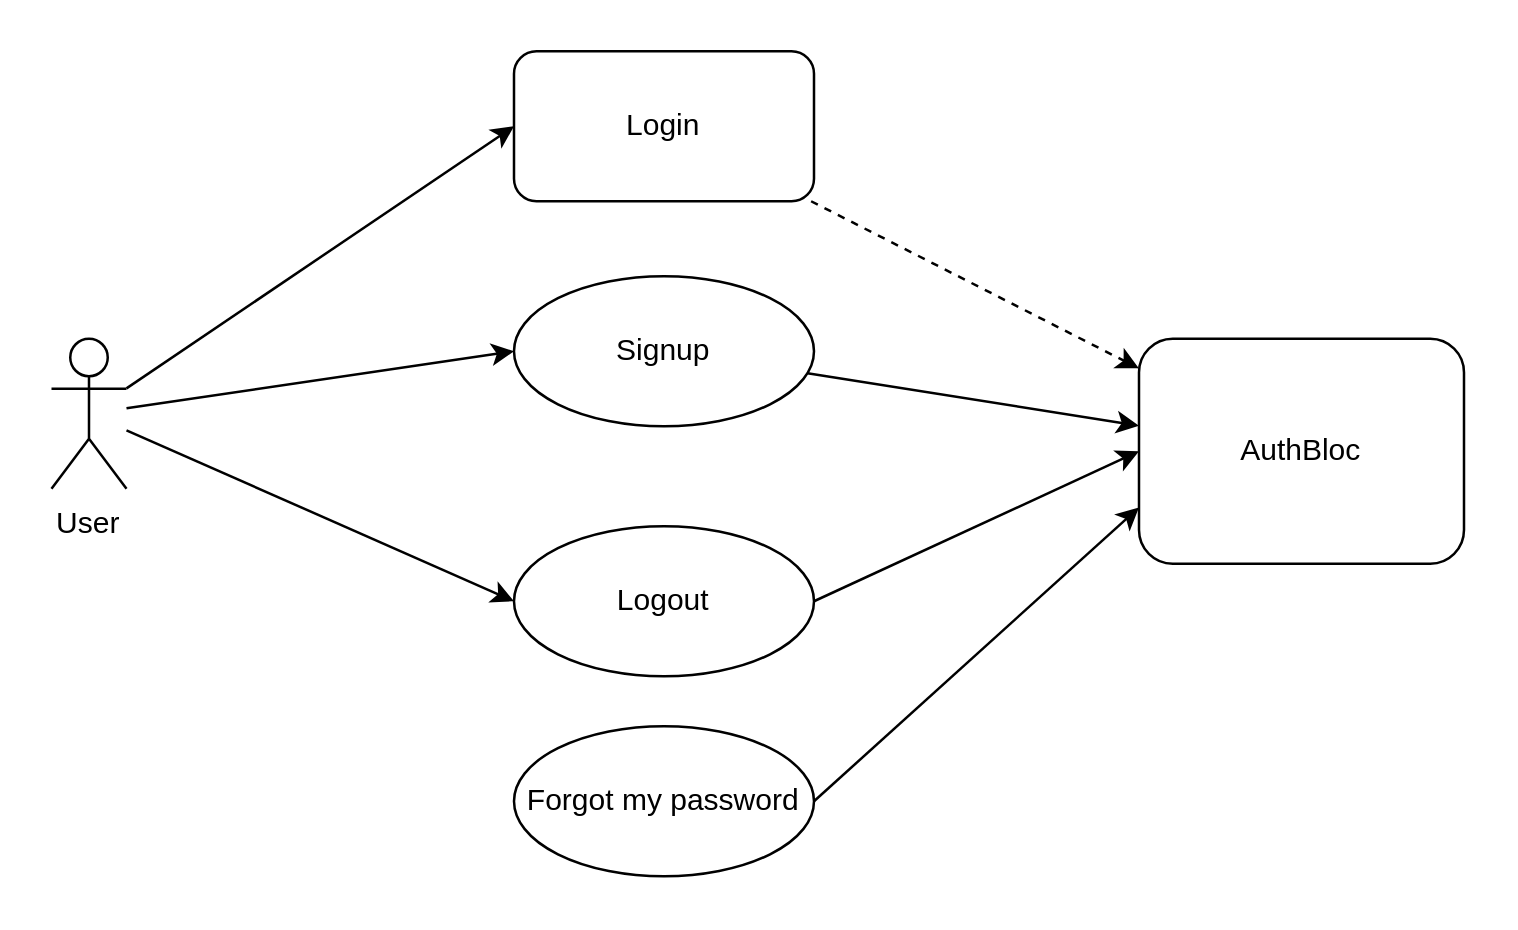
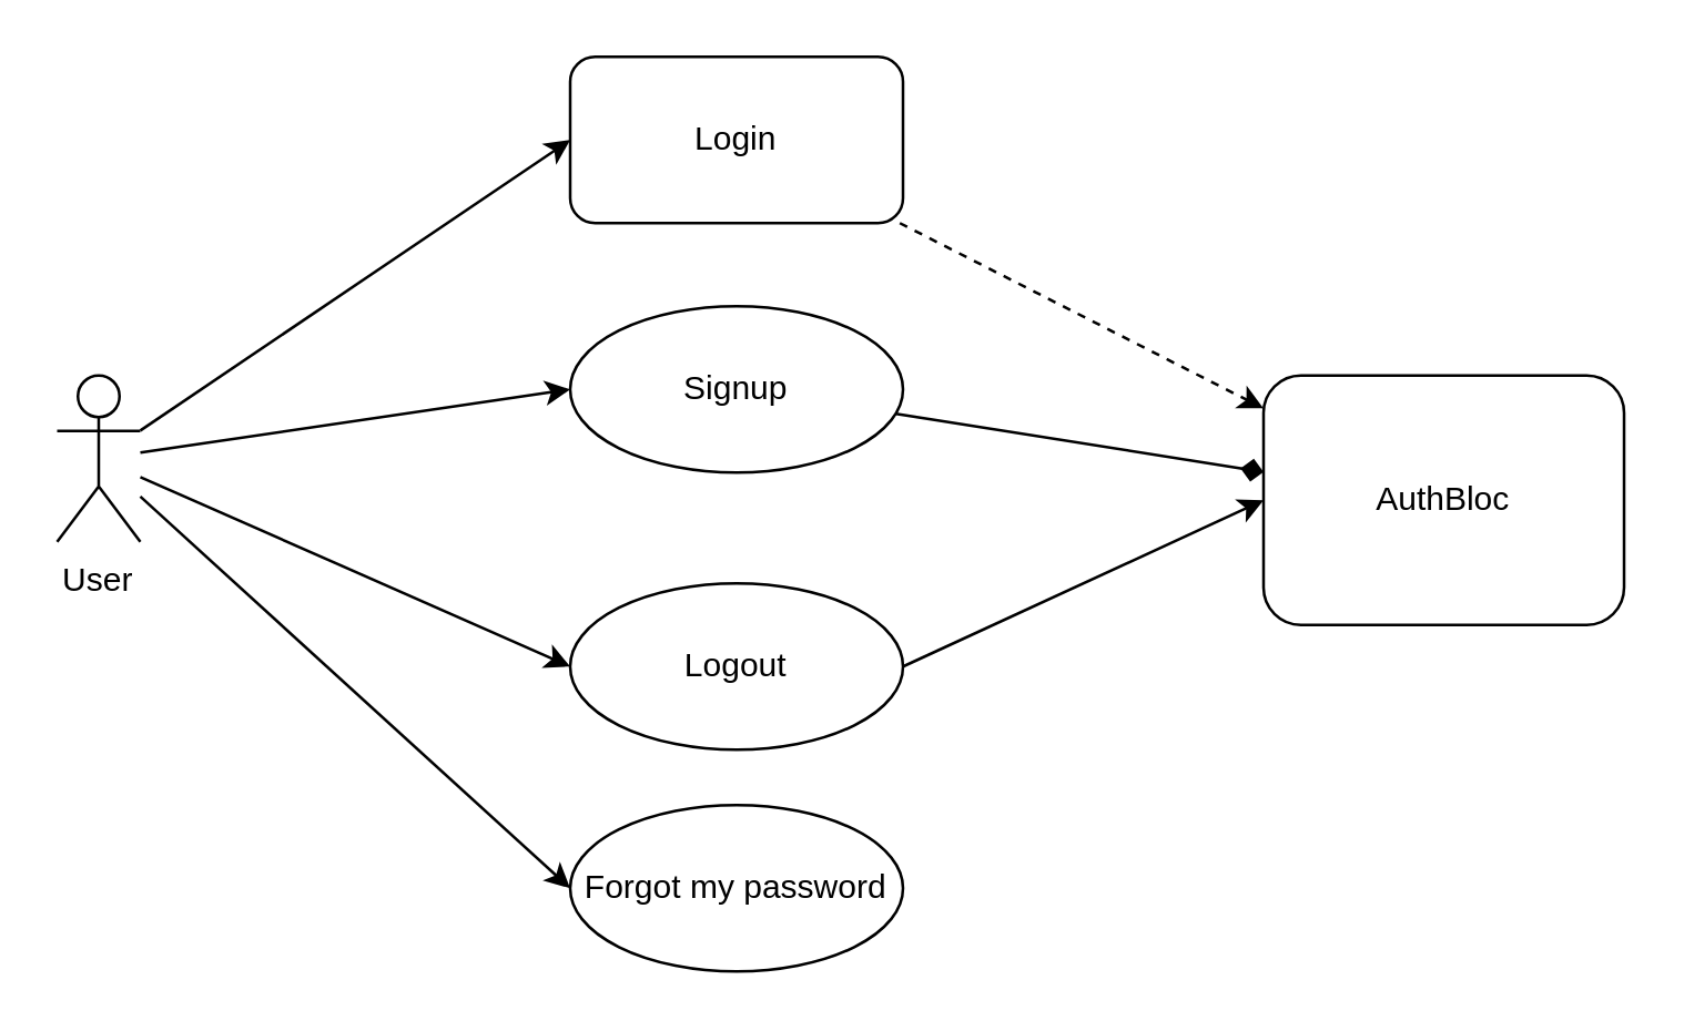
  <mxCell id="0" />
  <mxCell id="1" parent="0" />
+ <mxCell id="2" style="rounded=0;orthogonalLoop=1;jettySize=auto;html=1;entryX=0;entryY=0.5;entryDx=0;entryDy=0;" edge="1" parent="1" source="3" target="15"><mxGeometry relative="1" as="geometry" /></mxCell>
  <mxCell id="3" value="User" style="shape=umlActor;verticalLabelPosition=bottom;verticalAlign=top;" parent="1" vertex="1"><mxGeometry x="20" y="135" width="30" height="60" as="geometry" /></mxCell>
  <mxCell id="4" value="Login" style="whiteSpace=wrap;html=1;aspect=fixed;rounded=1;" parent="1" vertex="1"><mxGeometry x="205" y="20" width="120" height="60" as="geometry" /></mxCell>
  <mxCell id="5" value="Signup" style="ellipse;whiteSpace=wrap;html=1;aspect=fixed;" parent="1" vertex="1"><mxGeometry x="205" y="110" width="120" height="60" as="geometry" /></mxCell>
  <mxCell id="6" value="Logout" style="ellipse;whiteSpace=wrap;html=1;aspect=fixed;" parent="1" vertex="1"><mxGeometry x="205" y="210" width="120" height="60" as="geometry" /></mxCell>
  <mxCell id="7" value="AuthBloc" style="rounded=1;whiteSpace=wrap;html=1;" parent="1" vertex="1"><mxGeometry x="455" y="135" width="130" height="90" as="geometry" /></mxCell>
  <mxCell id="8" style="entryX=0;entryY=0.5;entryDx=0;entryDy=0;" parent="1" source="3" target="4" edge="1"><mxGeometry relative="1" as="geometry" /></mxCell>
  <mxCell id="9" style="entryX=0;entryY=0.5;entryDx=0;entryDy=0;" parent="1" source="3" target="5" edge="1"><mxGeometry relative="1" as="geometry" /></mxCell>
  <mxCell id="10" style="entryX=0;entryY=0.5;entryDx=0;entryDy=0;" parent="1" source="3" target="6" edge="1"><mxGeometry relative="1" as="geometry" /></mxCell>
  <mxCell id="11" parent="1" source="4" target="7" edge="1" style="dashed=1;"><mxGeometry relative="1" as="geometry" /></mxCell>
- <mxCell id="12" parent="1" source="5" target="7" edge="1"><mxGeometry relative="1" as="geometry" /></mxCell>
+ <mxCell id="12" parent="1" source="5" target="7" edge="1" style="endArrow=diamond;"><mxGeometry relative="1" as="geometry" /></mxCell>
  <mxCell id="13" style="entryX=0;entryY=0.5;entryDx=0;entryDy=0;exitX=1;exitY=0.5;exitDx=0;exitDy=0;" parent="1" source="6" target="7" edge="1"><mxGeometry relative="1" as="geometry" /></mxCell>
- <mxCell id="14" style="rounded=0;orthogonalLoop=1;jettySize=auto;html=1;entryX=0;entryY=0.75;entryDx=0;entryDy=0;exitX=1;exitY=0.5;exitDx=0;exitDy=0;" edge="1" parent="1" source="15" target="7"><mxGeometry relative="1" as="geometry" /></mxCell>
  <mxCell id="15" value="Forgot my password" style="ellipse;whiteSpace=wrap;html=1;aspect=fixed;" vertex="1" parent="1"><mxGeometry x="205" y="290" width="120" height="60" as="geometry" /></mxCell>
